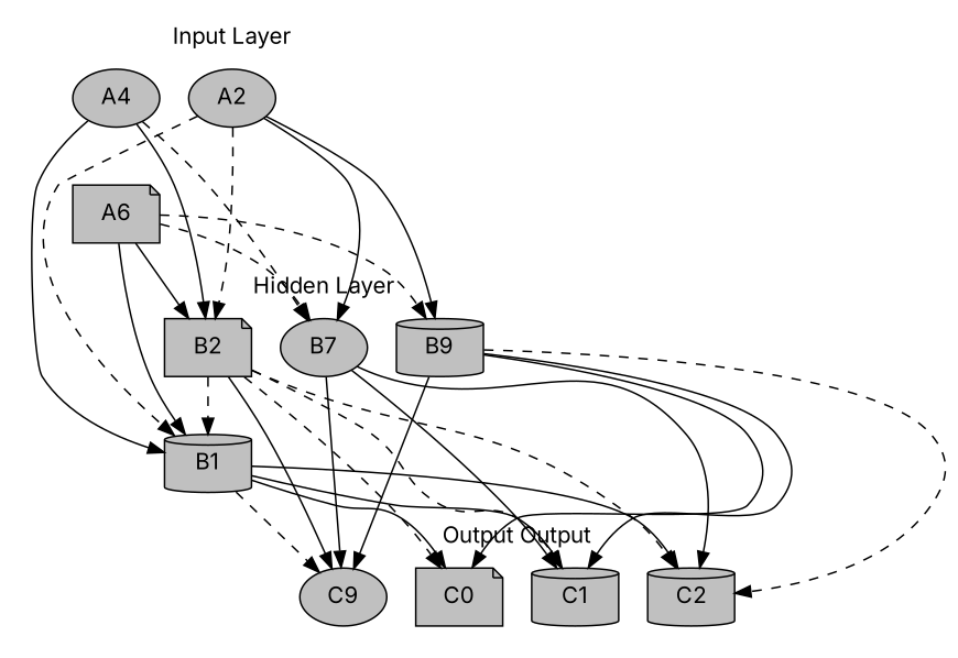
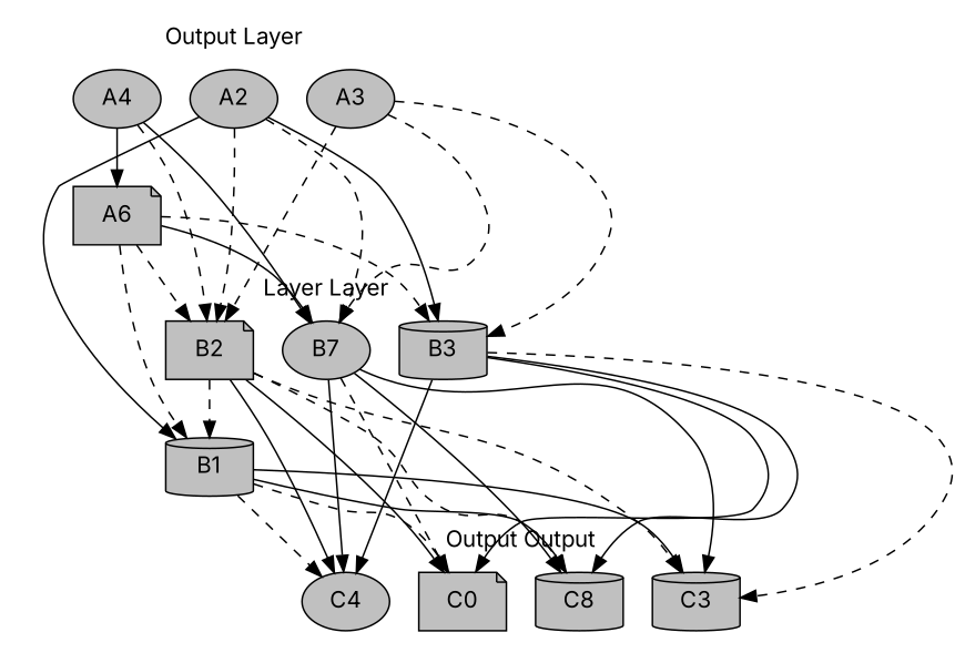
  digraph {
    fontname=Inter
    node [fillcolor=silver fontname=Inter shape=ellipse style=filled]
    edge [fontname=Inter style=dashed]
    n1 [label=A6 shape=note]
    A2
+   A3
    A4
    B1 [shape=cylinder]
    B2 [shape=note]
-   B3 [shape=cylinder label=B9]
+   B3 [shape=cylinder]
    n8 [label=B7]
-   C1 [shape=cylinder]
-   C2 [shape=cylinder]
+   C1 [shape=cylinder label=C8]
+   C2 [shape=cylinder label=C3]
    n11 [label=C0 shape=note]
-   C4 [label=C9]
+   C4
    subgraph cluster_1 {
      color=transparent
-     label="Input Layer"
+     label="Output Layer"
      style=filled
      n1
      A2
+     A3
      A4
    }
    subgraph cluster_2 {
      color=transparent
-     label="Hidden Layer"
+     label="Layer Layer"
      style=filled
      B1
      B2
      B3
      n8
    }
    subgraph cluster_3 {
      color=transparent
      label="Output Output"
      style=filled
      C1
      C2
      n11
      C4
    }
-   n1 -> B1 [style=solid]
-   n1 -> B2 [style=solid]
+   n1 -> B1
+   n1 -> B2
    n1 -> B3
-   n1 -> n8
-   A2 -> B1
+   n1 -> n8 [style=solid]
+   A2 -> B1 [style=solid]
    A2 -> B2
    A2 -> B3 [style=solid]
-   A2 -> n8 [style=solid]
-   A4 -> B1 [style=solid]
-   A4 -> B2 [style=solid]
-   A4 -> n8
+   A2 -> n8
+   A3 -> B2
+   A3 -> B3
+   A3 -> n8
+   A4 -> n1 [style=solid]
+   A4 -> B2
+   A4 -> n8 [style=solid]
    B1 -> C1 [style=solid]
    B1 -> C2 [style=solid]
-   B1 -> n11 [style=solid]
+   B1 -> n11
    B1 -> C4
    B2 -> B1
    B2 -> C1
    B2 -> C2
-   B2 -> n11
+   B2 -> n11 [style=solid]
    B2 -> C4 [style=solid]
    B3 -> C1 [style=solid]
    B3 -> C2
    B3 -> n11 [style=solid]
    B3 -> C4 [style=solid]
    n8 -> C1 [style=solid]
    n8 -> C2 [style=solid]
+   n8 -> n11
    n8 -> C4 [style=solid]
  }
